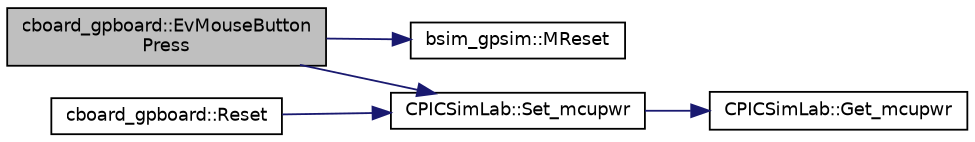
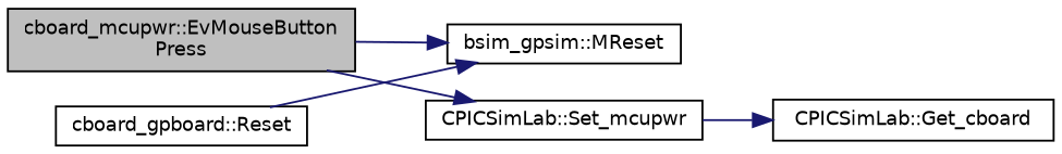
  digraph {
    rankdir=LR
    node [color=black fillcolor=white fontname=Helvetica fontsize=10 shape=record style=filled]
    edge [color=midnightblue fontname=Helvetica fontsize=10 labelfontname=Helvetica labelfontsize=10 style=solid]
-   n1 [fillcolor=grey75 fontcolor=black height=0.2 label="cboard_gpboard::EvMouseButton\lPress" width=0.4]
+   n1 [fillcolor=grey75 fontcolor=black height=0.2 label="cboard_mcupwr::EvMouseButton\lPress" width=0.4]
    n2 [height=0.2 label="bsim_gpsim::MReset" width=0.4]
    n3 [height=0.2 label="CPICSimLab::Set_mcupwr" width=0.4]
-   n4 [height=0.2 label="CPICSimLab::Get_mcupwr" width=0.4]
+   n4 [height=0.2 label="CPICSimLab::Get_cboard" width=0.4]
    n5 [height=0.2 label="cboard_gpboard::Reset" width=0.4]
    n1 -> n2
    n1 -> n3
    n3 -> n4
-   n5 -> n3
+   n5 -> n2
  }
